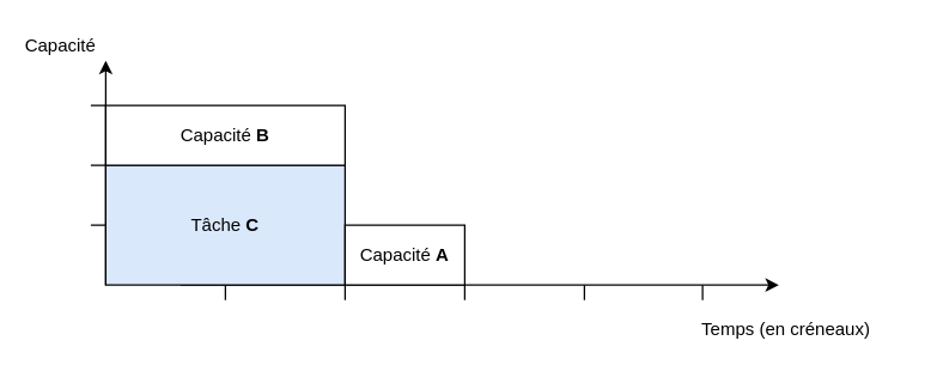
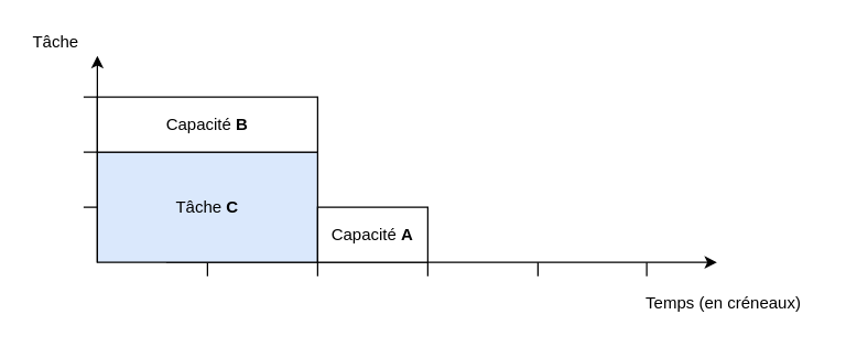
  <mxCell id="0" />
  <mxCell id="1" parent="0" />
  <mxCell id="2" value="" style="endArrow=classic;html=1;" edge="1" parent="1"><mxGeometry width="50" height="50" relative="1" as="geometry"><mxPoint x="70" y="190" as="sourcePoint" /><mxPoint x="70" y="40" as="targetPoint" /></mxGeometry></mxCell>
  <mxCell id="3" value="" style="endArrow=none;html=1;" edge="1" parent="1"><mxGeometry width="50" height="50" relative="1" as="geometry"><mxPoint x="60" y="150" as="sourcePoint" /><mxPoint x="70" y="150" as="targetPoint" /></mxGeometry></mxCell>
  <mxCell id="4" value="" style="endArrow=none;html=1;" edge="1" parent="1"><mxGeometry width="50" height="50" relative="1" as="geometry"><mxPoint x="60" y="110" as="sourcePoint" /><mxPoint x="70" y="110" as="targetPoint" /></mxGeometry></mxCell>
  <mxCell id="5" value="" style="endArrow=none;html=1;" edge="1" parent="1"><mxGeometry width="50" height="50" relative="1" as="geometry"><mxPoint x="60" y="70" as="sourcePoint" /><mxPoint x="70" y="70" as="targetPoint" /></mxGeometry></mxCell>
- <mxCell id="6" value="Capacité" style="text;html=1;strokeColor=none;fillColor=none;align=center;verticalAlign=middle;whiteSpace=wrap;rounded=0;" vertex="1" parent="1"><mxGeometry x="20" y="20" width="40" height="20" as="geometry" /></mxCell>
+ <mxCell id="6" value="Tâche" style="text;html=1;strokeColor=none;fillColor=none;align=center;verticalAlign=middle;whiteSpace=wrap;rounded=0;" vertex="1" parent="1"><mxGeometry x="20" y="20" width="40" height="20" as="geometry" /></mxCell>
  <mxCell id="7" value="" style="endArrow=classic;html=1;" edge="1" parent="1"><mxGeometry width="50" height="50" relative="1" as="geometry"><mxPoint x="120" y="190" as="sourcePoint" /><mxPoint x="520" y="190" as="targetPoint" /></mxGeometry></mxCell>
  <mxCell id="8" value="Temps (en créneaux)" style="text;html=1;strokeColor=none;fillColor=none;align=center;verticalAlign=middle;whiteSpace=wrap;rounded=0;" vertex="1" parent="1"><mxGeometry x="450" y="210" width="150" height="20" as="geometry" /></mxCell>
  <mxCell id="9" value="" style="endArrow=none;html=1;" edge="1" parent="1"><mxGeometry width="50" height="50" relative="1" as="geometry"><mxPoint x="150" y="200" as="sourcePoint" /><mxPoint x="150" y="190" as="targetPoint" /></mxGeometry></mxCell>
  <mxCell id="10" value="" style="endArrow=none;html=1;" edge="1" parent="1"><mxGeometry width="50" height="50" relative="1" as="geometry"><mxPoint x="390" y="200" as="sourcePoint" /><mxPoint x="390" y="190" as="targetPoint" /></mxGeometry></mxCell>
  <mxCell id="11" value="" style="endArrow=none;html=1;" edge="1" parent="1"><mxGeometry width="50" height="50" relative="1" as="geometry"><mxPoint x="310" y="200" as="sourcePoint" /><mxPoint x="310" y="190" as="targetPoint" /></mxGeometry></mxCell>
  <mxCell id="12" value="" style="endArrow=none;html=1;" edge="1" parent="1"><mxGeometry width="50" height="50" relative="1" as="geometry"><mxPoint x="230" y="200" as="sourcePoint" /><mxPoint x="230" y="190" as="targetPoint" /></mxGeometry></mxCell>
  <mxCell id="13" value="Tâche &lt;b&gt;C&lt;/b&gt;" style="rounded=0;whiteSpace=wrap;html=1;fillColor=#dae8fc;" vertex="1" parent="1"><mxGeometry x="70" y="110" width="160" height="80" as="geometry" /></mxCell>
  <mxCell id="14" value="" style="endArrow=none;html=1;" edge="1" parent="1"><mxGeometry width="50" height="50" relative="1" as="geometry"><mxPoint x="469" y="200" as="sourcePoint" /><mxPoint x="469" y="190" as="targetPoint" /></mxGeometry></mxCell>
  <mxCell id="15" value="Capacité &lt;b&gt;A&lt;/b&gt;" style="rounded=0;whiteSpace=wrap;html=1;" vertex="1" parent="1"><mxGeometry x="230" y="150" width="80" height="40" as="geometry" /></mxCell>
  <mxCell id="16" value="Capacité &lt;b&gt;B&lt;/b&gt;" style="rounded=0;whiteSpace=wrap;html=1;" vertex="1" parent="1"><mxGeometry x="70" y="70" width="160" height="40" as="geometry" /></mxCell>
